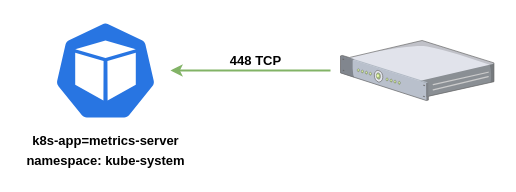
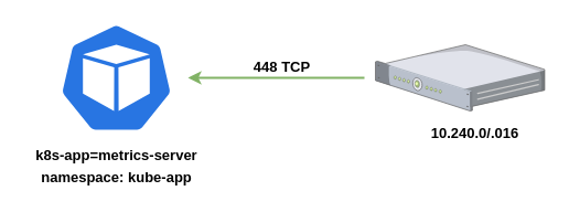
  <mxCell id="0" />
  <mxCell id="1" parent="0" />
  <mxCell id="2" value="" style="html=1;dashed=0;whitespace=wrap;fillColor=#2875E2;strokeColor=#ffffff;points=[[0.005,0.63,0],[0.1,0.2,0],[0.9,0.2,0],[0.5,0,0],[0.995,0.63,0],[0.72,0.99,0],[0.5,1,0],[0.28,0.99,0]];shape=mxgraph.kubernetes.icon;prIcon=pod;rounded=1;" vertex="1" parent="1"><mxGeometry x="50" y="20" width="110" height="100" as="geometry" /></mxCell>
  <mxCell id="3" value="&lt;span style=&quot;font-size: 13px&quot;&gt;&lt;b&gt;k8s-app=metrics-server&lt;/b&gt;&lt;/span&gt;" style="text;html=1;align=center;verticalAlign=middle;resizable=0;points=[];autosize=1;" vertex="1" parent="1"><mxGeometry x="25" y="130" width="160" height="20" as="geometry" /></mxCell>
- <mxCell id="4" value="&lt;b&gt;&lt;font style=&quot;font-size: 13px&quot;&gt;namespace: kube-system&lt;/font&gt;&lt;/b&gt;" style="text;html=1;align=center;verticalAlign=middle;resizable=0;points=[];autosize=1;" vertex="1" parent="1"><mxGeometry x="20" y="150" width="170" height="20" as="geometry" /></mxCell>
+ <mxCell id="4" value="&lt;b&gt;&lt;font style=&quot;font-size: 13px&quot;&gt;namespace: kube-app&lt;/font&gt;&lt;/b&gt;" style="text;html=1;align=center;verticalAlign=middle;resizable=0;points=[];autosize=1;" vertex="1" parent="1"><mxGeometry x="20" y="150" width="170" height="20" as="geometry" /></mxCell>
+ <mxCell id="5" value="&lt;b&gt;&lt;font style=&quot;font-size: 13px&quot;&gt;10.240.0/.016&lt;/font&gt;&lt;/b&gt;" style="text;html=1;align=center;verticalAlign=middle;resizable=0;points=[];autosize=1;" vertex="1" parent="1"><mxGeometry x="380" y="110" width="100" height="20" as="geometry" /></mxCell>
  <mxCell id="6" value="" style="endArrow=classic;html=1;strokeWidth=2;fillColor=#d5e8d4;strokeColor=#82b366;" edge="1" parent="1"><mxGeometry width="50" height="50" relative="1" as="geometry"><mxPoint x="330" y="70" as="sourcePoint" /><mxPoint x="170" y="70" as="targetPoint" /></mxGeometry></mxCell>
  <mxCell id="7" value="" style="verticalLabelPosition=bottom;aspect=fixed;html=1;verticalAlign=top;strokeColor=none;align=center;outlineConnect=0;shape=mxgraph.citrix.1u_2u_server;" vertex="1" parent="1"><mxGeometry x="340" y="40" width="153.45" height="60" as="geometry" /></mxCell>
  <mxCell id="8" value="&lt;b&gt;&lt;font style=&quot;font-size: 13px&quot;&gt;448 TCP&lt;/font&gt;&lt;/b&gt;" style="text;html=1;align=center;verticalAlign=middle;resizable=0;points=[];autosize=1;" vertex="1" parent="1"><mxGeometry x="220" y="50" width="70" height="20" as="geometry" /></mxCell>
